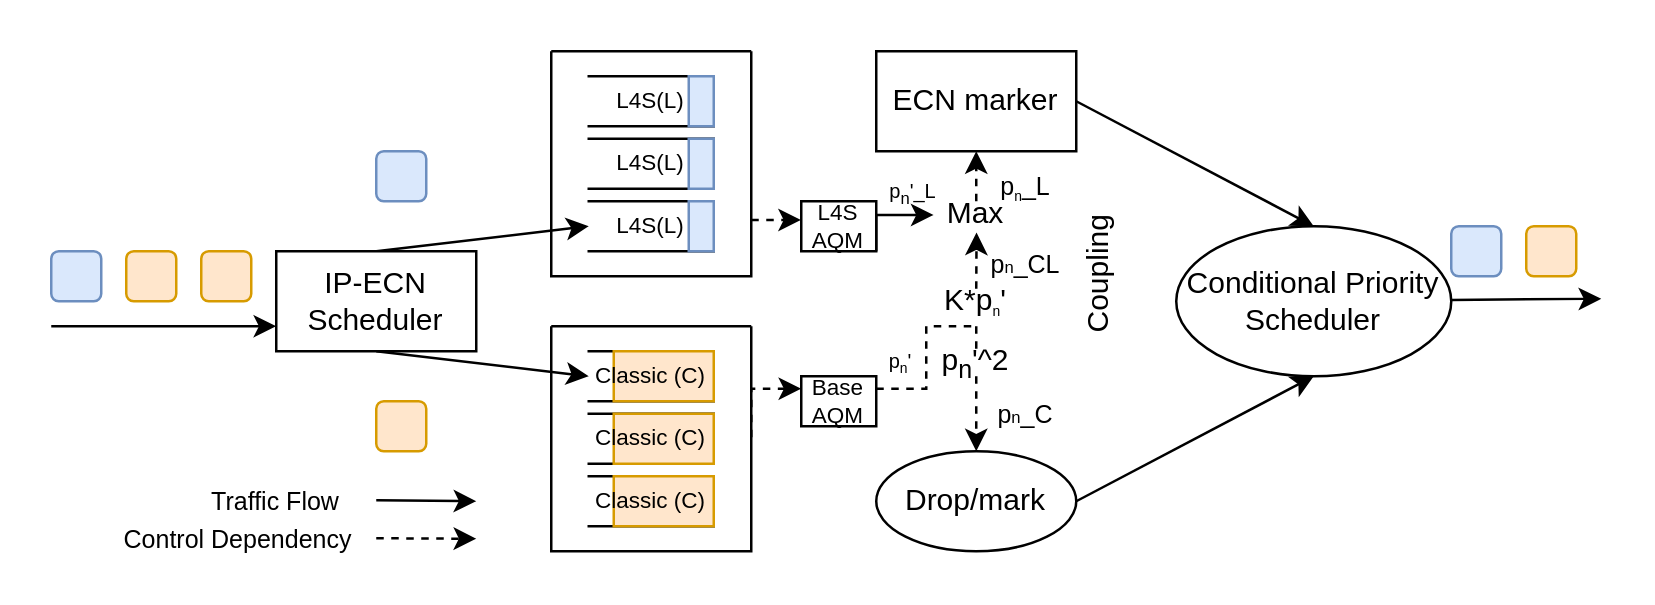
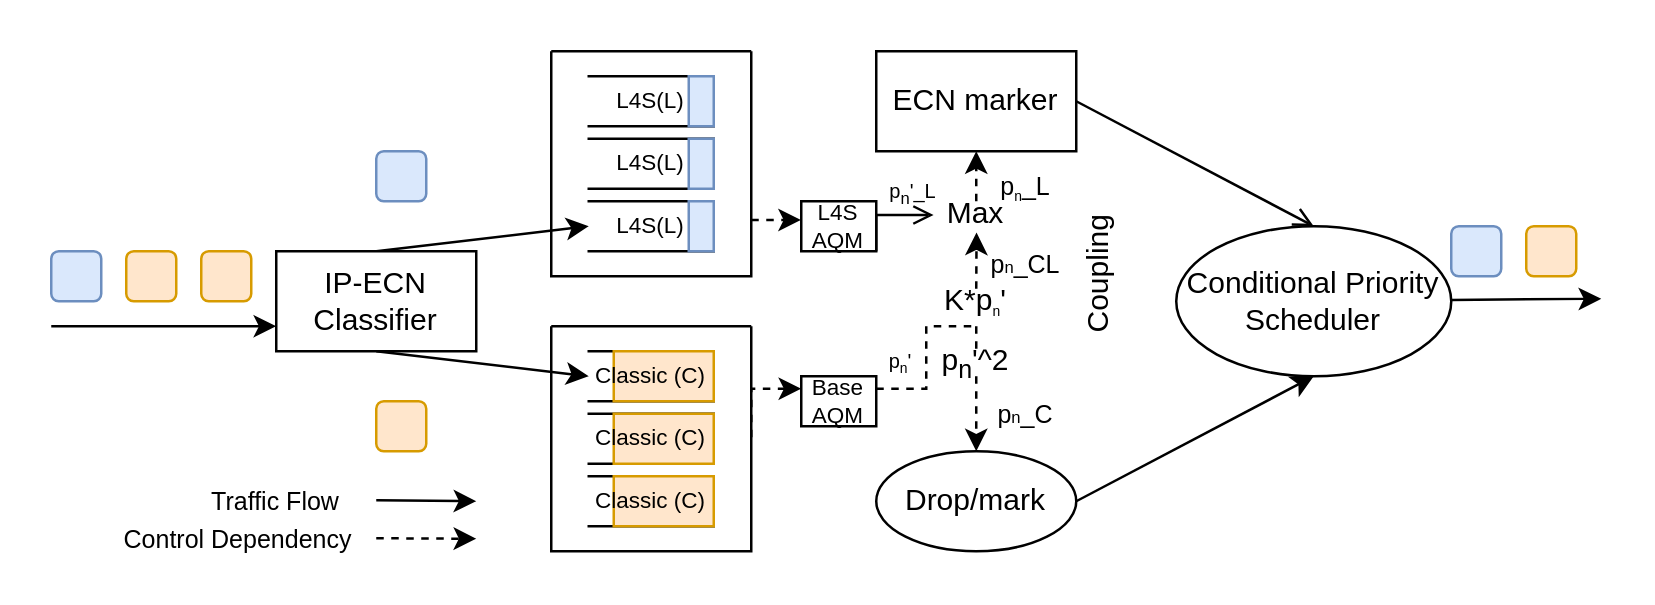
  <mxCell id="0" />
  <mxCell id="1" parent="0" />
  <mxCell id="2" style="rounded=0;orthogonalLoop=1;jettySize=auto;html=1;exitX=0.5;exitY=0;exitDx=0;exitDy=0;entryX=0.5;entryY=0;entryDx=0;entryDy=0;elbow=vertical;" edge="1" parent="1" source="4" target="9"><mxGeometry relative="1" as="geometry" /></mxCell>
  <mxCell id="3" style="rounded=0;orthogonalLoop=1;jettySize=auto;html=1;exitX=0.5;exitY=1;exitDx=0;exitDy=0;entryX=0.5;entryY=0;entryDx=0;entryDy=0;elbow=vertical;" edge="1" parent="1" source="4" target="10"><mxGeometry relative="1" as="geometry" /></mxCell>
- <mxCell id="4" value="IP-ECN Scheduler" style="rounded=0;whiteSpace=wrap;html=1;" vertex="1" parent="1"><mxGeometry x="110" y="100" width="80" height="40" as="geometry" /></mxCell>
+ <mxCell id="4" value="IP-ECN Classifier" style="rounded=0;whiteSpace=wrap;html=1;" vertex="1" parent="1"><mxGeometry x="110" y="100" width="80" height="40" as="geometry" /></mxCell>
  <mxCell id="5" value="" style="rounded=1;whiteSpace=wrap;html=1;direction=east;fillColor=#ffe6cc;strokeColor=#d79b00;" vertex="1" parent="1"><mxGeometry x="80" y="100" width="20" height="20" as="geometry" /></mxCell>
  <mxCell id="6" value="" style="rounded=1;whiteSpace=wrap;html=1;direction=east;fillColor=#ffe6cc;strokeColor=#d79b00;" vertex="1" parent="1"><mxGeometry x="50" y="100" width="20" height="20" as="geometry" /></mxCell>
  <mxCell id="7" value="" style="rounded=1;whiteSpace=wrap;html=1;direction=east;fillColor=#dae8fc;strokeColor=#6c8ebf;" vertex="1" parent="1"><mxGeometry x="20" y="100" width="20" height="20" as="geometry" /></mxCell>
  <mxCell id="8" value="" style="endArrow=classic;html=1;rounded=0;entryX=0;entryY=0.75;entryDx=0;entryDy=0;" edge="1" parent="1" target="4"><mxGeometry width="50" height="50" relative="1" as="geometry"><mxPoint x="20" y="130" as="sourcePoint" /><mxPoint x="10" y="130" as="targetPoint" /></mxGeometry></mxCell>
  <mxCell id="9" value="" style="shape=partialRectangle;whiteSpace=wrap;html=1;bottom=1;right=1;left=1;top=0;fillColor=none;routingCenterX=-0.5;direction=north;shadow=0;" vertex="1" parent="1"><mxGeometry x="235" y="80" width="50" height="20" as="geometry" /></mxCell>
  <mxCell id="10" value="" style="shape=partialRectangle;whiteSpace=wrap;html=1;bottom=1;right=1;left=1;top=0;fillColor=none;routingCenterX=-0.5;direction=north;shadow=0;" vertex="1" parent="1"><mxGeometry x="235" y="140" width="50" height="20" as="geometry" /></mxCell>
  <mxCell id="11" value="" style="rounded=0;whiteSpace=wrap;html=1;fillColor=#dae8fc;strokeColor=#6c8ebf;shadow=0;" vertex="1" parent="1"><mxGeometry x="275" y="80" width="10" height="20" as="geometry" /></mxCell>
  <mxCell id="12" value="" style="rounded=0;whiteSpace=wrap;html=1;fillColor=#ffe6cc;strokeColor=#d79b00;shadow=0;" vertex="1" parent="1"><mxGeometry x="245" y="140" width="40" height="20" as="geometry" /></mxCell>
  <mxCell id="13" value="L4S AQM" style="rounded=0;whiteSpace=wrap;html=1;fontSize=9;shadow=0;" vertex="1" parent="1"><mxGeometry x="320" y="80" width="30" height="20" as="geometry" /></mxCell>
- <mxCell id="14" style="rounded=0;orthogonalLoop=1;jettySize=auto;html=1;exitX=1;exitY=0.5;exitDx=0;exitDy=0;entryX=0.5;entryY=0;entryDx=0;entryDy=0;elbow=vertical;" edge="1" parent="1" source="15" target="32"><mxGeometry relative="1" as="geometry" /></mxCell>
+ <mxCell id="14" style="rounded=0;orthogonalLoop=1;jettySize=auto;html=1;exitX=1;exitY=0.5;exitDx=0;exitDy=0;entryX=0.5;entryY=0;entryDx=0;entryDy=0;elbow=vertical;endArrow=open;" edge="1" parent="1" source="15" target="32"><mxGeometry relative="1" as="geometry" /></mxCell>
  <mxCell id="15" value="ECN marker" style="rounded=0;whiteSpace=wrap;html=1;shadow=0;" vertex="1" parent="1"><mxGeometry x="350" y="20" width="80" height="40" as="geometry" /></mxCell>
  <mxCell id="16" style="rounded=0;orthogonalLoop=1;jettySize=auto;html=1;exitX=1;exitY=0.5;exitDx=0;exitDy=0;entryX=0.5;entryY=1;entryDx=0;entryDy=0;elbow=vertical;" edge="1" parent="1" source="17" target="32"><mxGeometry relative="1" as="geometry" /></mxCell>
  <mxCell id="17" value="Drop/mark" style="ellipse;whiteSpace=wrap;html=1;shadow=0;" vertex="1" parent="1"><mxGeometry x="350" y="180" width="80" height="40" as="geometry" /></mxCell>
  <mxCell id="18" style="edgeStyle=orthogonalEdgeStyle;rounded=0;orthogonalLoop=1;jettySize=auto;html=1;exitX=0.5;exitY=0;exitDx=0;exitDy=0;entryX=0.5;entryY=1;entryDx=0;entryDy=0;shadow=0;dashed=1;" edge="1" parent="1" source="19" target="15"><mxGeometry relative="1" as="geometry" /></mxCell>
  <mxCell id="19" value="Max" style="text;html=1;align=center;verticalAlign=middle;whiteSpace=wrap;rounded=0;shadow=0;" vertex="1" parent="1"><mxGeometry x="375" y="80" width="30" height="10" as="geometry" /></mxCell>
  <mxCell id="20" style="edgeStyle=orthogonalEdgeStyle;rounded=0;orthogonalLoop=1;jettySize=auto;html=1;entryX=0.5;entryY=0;entryDx=0;entryDy=0;endArrow=none;endFill=0;shadow=0;dashed=1;" edge="1" parent="1" target="22"><mxGeometry relative="1" as="geometry"><mxPoint x="390" y="130" as="sourcePoint" /><Array as="points"><mxPoint x="390" y="140" /><mxPoint x="390" y="140" /></Array></mxGeometry></mxCell>
  <mxCell id="21" value="K*p&lt;span style=&quot;font-size: 6.667px;&quot;&gt;&lt;sub&gt;n&lt;/sub&gt;&lt;/span&gt;'" style="text;html=1;align=center;verticalAlign=middle;whiteSpace=wrap;rounded=0;shadow=0;" vertex="1" parent="1"><mxGeometry x="375" y="115" width="30" height="10" as="geometry" /></mxCell>
  <mxCell id="22" value="p&lt;sub&gt;n&lt;/sub&gt;'^2" style="text;html=1;align=center;verticalAlign=middle;whiteSpace=wrap;rounded=0;shadow=0;" vertex="1" parent="1"><mxGeometry x="375" y="140" width="30" height="10" as="geometry" /></mxCell>
  <mxCell id="23" style="edgeStyle=orthogonalEdgeStyle;rounded=0;orthogonalLoop=1;jettySize=auto;html=1;exitX=0;exitY=0.25;exitDx=0;exitDy=0;endArrow=none;endFill=0;dashed=1;startArrow=classic;startFill=1;" edge="1" parent="1" source="24" target="58"><mxGeometry relative="1" as="geometry" /></mxCell>
  <mxCell id="24" value="Base AQM" style="rounded=0;whiteSpace=wrap;html=1;fontSize=9;shadow=0;" vertex="1" parent="1"><mxGeometry x="320" y="150" width="30" height="20" as="geometry" /></mxCell>
  <mxCell id="25" style="edgeStyle=orthogonalEdgeStyle;rounded=0;orthogonalLoop=1;jettySize=auto;html=1;exitX=0.5;exitY=0;exitDx=0;exitDy=0;entryX=0.504;entryY=1.251;entryDx=0;entryDy=0;entryPerimeter=0;shadow=0;dashed=1;" edge="1" parent="1" source="21" target="19"><mxGeometry relative="1" as="geometry" /></mxCell>
  <mxCell id="26" style="edgeStyle=orthogonalEdgeStyle;rounded=0;orthogonalLoop=1;jettySize=auto;html=1;exitX=0.5;exitY=1;exitDx=0;exitDy=0;entryX=0.5;entryY=0;entryDx=0;entryDy=0;shadow=0;dashed=1;" edge="1" parent="1" source="22" target="17"><mxGeometry relative="1" as="geometry" /></mxCell>
  <mxCell id="27" value="&lt;font style=&quot;font-size: 8px;&quot;&gt;p&lt;sub&gt;n&lt;/sub&gt;'_L&lt;/font&gt;" style="text;html=1;align=center;verticalAlign=middle;whiteSpace=wrap;rounded=0;shadow=0;" vertex="1" parent="1"><mxGeometry x="355" y="70" width="20" height="10" as="geometry" /></mxCell>
  <mxCell id="28" value="&lt;font style=&quot;font-size: 8px;&quot;&gt;p&lt;span style=&quot;font-size: 6.667px;&quot;&gt;&lt;sub&gt;n&lt;/sub&gt;&lt;/span&gt;'&lt;/font&gt;" style="text;html=1;align=center;verticalAlign=middle;whiteSpace=wrap;rounded=0;shadow=0;" vertex="1" parent="1"><mxGeometry x="350" y="137.5" width="20" height="10" as="geometry" /></mxCell>
  <mxCell id="29" value="&lt;font style=&quot;font-size: 10px;&quot;&gt;p&lt;span style=&quot;font-size: 6.667px;&quot;&gt;&lt;sub&gt;n&lt;/sub&gt;&lt;/span&gt;_L&lt;/font&gt;" style="text;html=1;align=center;verticalAlign=middle;whiteSpace=wrap;rounded=0;fontSize=10;shadow=0;" vertex="1" parent="1"><mxGeometry x="400" y="70" width="20" height="10" as="geometry" /></mxCell>
  <mxCell id="30" value="&lt;font style=&quot;font-size: 10px;&quot;&gt;p&lt;span style=&quot;font-size: 6.667px;&quot;&gt;n&lt;/span&gt;_CL&lt;/font&gt;" style="text;html=1;align=center;verticalAlign=middle;whiteSpace=wrap;rounded=0;fontSize=10;shadow=0;" vertex="1" parent="1"><mxGeometry x="400" y="100" width="20" height="10" as="geometry" /></mxCell>
  <mxCell id="31" value="&lt;font style=&quot;font-size: 10px;&quot;&gt;p&lt;span style=&quot;font-size: 6.667px;&quot;&gt;n&lt;/span&gt;_C&lt;/font&gt;" style="text;html=1;align=center;verticalAlign=middle;whiteSpace=wrap;rounded=0;fontSize=10;shadow=0;" vertex="1" parent="1"><mxGeometry x="400" y="160" width="20" height="10" as="geometry" /></mxCell>
  <mxCell id="32" value="Conditional Priority Scheduler" style="ellipse;whiteSpace=wrap;html=1;" vertex="1" parent="1"><mxGeometry x="470" y="90" width="110" height="60" as="geometry" /></mxCell>
  <mxCell id="33" value="" style="rounded=1;whiteSpace=wrap;html=1;direction=east;fillColor=#ffe6cc;strokeColor=#d79b00;" vertex="1" parent="1"><mxGeometry x="610" y="90" width="20" height="20" as="geometry" /></mxCell>
  <mxCell id="34" value="" style="rounded=1;whiteSpace=wrap;html=1;direction=east;fillColor=#dae8fc;strokeColor=#6c8ebf;" vertex="1" parent="1"><mxGeometry x="580" y="90" width="20" height="20" as="geometry" /></mxCell>
  <mxCell id="35" value="" style="endArrow=classic;html=1;rounded=0;" edge="1" parent="1"><mxGeometry width="50" height="50" relative="1" as="geometry"><mxPoint x="580" y="119.46" as="sourcePoint" /><mxPoint x="640" y="119" as="targetPoint" /></mxGeometry></mxCell>
  <mxCell id="36" value="" style="rounded=1;whiteSpace=wrap;html=1;direction=east;fillColor=#ffe6cc;strokeColor=#d79b00;" vertex="1" parent="1"><mxGeometry x="150" y="160" width="20" height="20" as="geometry" /></mxCell>
  <mxCell id="37" value="" style="rounded=1;whiteSpace=wrap;html=1;direction=east;fillColor=#dae8fc;strokeColor=#6c8ebf;" vertex="1" parent="1"><mxGeometry x="150" y="60" width="20" height="20" as="geometry" /></mxCell>
  <mxCell id="38" value="Coupling" style="text;html=1;align=center;verticalAlign=middle;whiteSpace=wrap;rounded=0;direction=east;textDirection=vertical-rl;rotation=-180;" vertex="1" parent="1"><mxGeometry x="430" y="72.5" width="20" height="75" as="geometry" /></mxCell>
  <mxCell id="39" value="Traffic Flow" style="text;html=1;align=center;verticalAlign=middle;whiteSpace=wrap;rounded=0;fontSize=10;" vertex="1" parent="1"><mxGeometry x="70" y="195" width="80" height="10" as="geometry" /></mxCell>
  <mxCell id="40" value="Control Dependency" style="text;html=1;align=center;verticalAlign=middle;whiteSpace=wrap;rounded=0;fontSize=10;" vertex="1" parent="1"><mxGeometry x="40" y="210" width="110" height="10" as="geometry" /></mxCell>
  <mxCell id="41" value="" style="endArrow=classic;html=1;rounded=0;" edge="1" parent="1"><mxGeometry width="50" height="50" relative="1" as="geometry"><mxPoint x="150" y="199.58" as="sourcePoint" /><mxPoint x="190" y="200" as="targetPoint" /></mxGeometry></mxCell>
  <mxCell id="42" value="" style="endArrow=classic;html=1;rounded=0;dashed=1;" edge="1" parent="1"><mxGeometry width="50" height="50" relative="1" as="geometry"><mxPoint x="150" y="214.79" as="sourcePoint" /><mxPoint x="190" y="215" as="targetPoint" /></mxGeometry></mxCell>
  <mxCell id="43" value="" style="shape=partialRectangle;whiteSpace=wrap;html=1;bottom=1;right=1;left=1;top=0;fillColor=none;routingCenterX=-0.5;direction=north;shadow=0;" vertex="1" parent="1"><mxGeometry x="235" y="165" width="50" height="20" as="geometry" /></mxCell>
  <mxCell id="44" value="" style="rounded=0;whiteSpace=wrap;html=1;fillColor=#ffe6cc;strokeColor=#d79b00;shadow=0;" vertex="1" parent="1"><mxGeometry x="245" y="165" width="40" height="20" as="geometry" /></mxCell>
  <mxCell id="45" value="" style="shape=partialRectangle;whiteSpace=wrap;html=1;bottom=1;right=1;left=1;top=0;fillColor=none;routingCenterX=-0.5;direction=north;shadow=0;" vertex="1" parent="1"><mxGeometry x="235" y="190" width="50" height="20" as="geometry" /></mxCell>
  <mxCell id="46" value="" style="rounded=0;whiteSpace=wrap;html=1;fillColor=#ffe6cc;strokeColor=#d79b00;shadow=0;" vertex="1" parent="1"><mxGeometry x="245" y="190" width="40" height="20" as="geometry" /></mxCell>
  <mxCell id="47" value="" style="shape=partialRectangle;whiteSpace=wrap;html=1;bottom=1;right=1;left=1;top=0;fillColor=none;routingCenterX=-0.5;direction=north;shadow=0;" vertex="1" parent="1"><mxGeometry x="235" y="55" width="50" height="20" as="geometry" /></mxCell>
  <mxCell id="48" value="" style="rounded=0;whiteSpace=wrap;html=1;fillColor=#dae8fc;strokeColor=#6c8ebf;shadow=0;" vertex="1" parent="1"><mxGeometry x="275" y="55" width="10" height="20" as="geometry" /></mxCell>
  <mxCell id="49" value="L4S(L)" style="text;html=1;align=center;verticalAlign=middle;whiteSpace=wrap;rounded=0;fontSize=9;" vertex="1" parent="1"><mxGeometry x="235" y="55" width="50" height="20" as="geometry" /></mxCell>
  <mxCell id="50" value="L4S(L)" style="text;html=1;align=center;verticalAlign=middle;whiteSpace=wrap;rounded=0;fontSize=9;" vertex="1" parent="1"><mxGeometry x="235" y="80" width="50" height="20" as="geometry" /></mxCell>
  <mxCell id="51" value="&lt;span style=&quot;font-size: 9px;&quot;&gt;Classic (C)&lt;/span&gt;" style="text;html=1;align=center;verticalAlign=middle;whiteSpace=wrap;rounded=0;fontSize=9;" vertex="1" parent="1"><mxGeometry x="235" y="140" width="50" height="20" as="geometry" /></mxCell>
  <mxCell id="52" value="&lt;span style=&quot;font-size: 9px;&quot;&gt;Classic (C)&lt;/span&gt;" style="text;html=1;align=center;verticalAlign=middle;whiteSpace=wrap;rounded=0;fontSize=9;" vertex="1" parent="1"><mxGeometry x="235" y="165" width="50" height="20" as="geometry" /></mxCell>
  <mxCell id="53" value="&lt;span style=&quot;font-size: 9px;&quot;&gt;Classic (C)&lt;/span&gt;" style="text;html=1;align=center;verticalAlign=middle;whiteSpace=wrap;rounded=0;fontSize=9;" vertex="1" parent="1"><mxGeometry x="235" y="190" width="50" height="20" as="geometry" /></mxCell>
  <mxCell id="54" value="" style="shape=partialRectangle;whiteSpace=wrap;html=1;bottom=1;right=1;left=1;top=0;fillColor=none;routingCenterX=-0.5;direction=north;shadow=0;" vertex="1" parent="1"><mxGeometry x="235" y="30" width="50" height="20" as="geometry" /></mxCell>
  <mxCell id="55" value="" style="rounded=0;whiteSpace=wrap;html=1;fillColor=#dae8fc;strokeColor=#6c8ebf;shadow=0;" vertex="1" parent="1"><mxGeometry x="275" y="30" width="10" height="20" as="geometry" /></mxCell>
  <mxCell id="56" value="L4S(L)" style="text;html=1;align=center;verticalAlign=middle;whiteSpace=wrap;rounded=0;fontSize=9;" vertex="1" parent="1"><mxGeometry x="235" y="30" width="50" height="20" as="geometry" /></mxCell>
  <mxCell id="57" value="" style="swimlane;startSize=0;" vertex="1" parent="1"><mxGeometry x="220" y="20" width="80" height="90" as="geometry" /></mxCell>
  <mxCell id="58" value="" style="swimlane;startSize=0;" vertex="1" parent="1"><mxGeometry x="220" y="130" width="80" height="90" as="geometry" /></mxCell>
  <mxCell id="59" style="edgeStyle=orthogonalEdgeStyle;rounded=0;orthogonalLoop=1;jettySize=auto;html=1;exitX=1;exitY=0.75;exitDx=0;exitDy=0;entryX=-0.005;entryY=0.424;entryDx=0;entryDy=0;entryPerimeter=0;dashed=1;" edge="1" parent="1" source="57" target="13"><mxGeometry relative="1" as="geometry" /></mxCell>
- <mxCell id="60" style="edgeStyle=orthogonalEdgeStyle;rounded=0;orthogonalLoop=1;jettySize=auto;html=1;exitX=1;exitY=1;exitDx=0;exitDy=0;entryX=-0.069;entryY=0.55;entryDx=0;entryDy=0;entryPerimeter=0;" edge="1" parent="1" source="13" target="19"><mxGeometry relative="1" as="geometry"><Array as="points"><mxPoint x="350" y="86" /><mxPoint x="372" y="86" /></Array></mxGeometry></mxCell>
+ <mxCell id="60" style="edgeStyle=orthogonalEdgeStyle;rounded=0;orthogonalLoop=1;jettySize=auto;html=1;exitX=1;exitY=1;exitDx=0;exitDy=0;entryX=-0.069;entryY=0.55;entryDx=0;entryDy=0;entryPerimeter=0;endArrow=open;" edge="1" parent="1" source="13" target="19"><mxGeometry relative="1" as="geometry"><Array as="points"><mxPoint x="350" y="86" /><mxPoint x="372" y="86" /></Array></mxGeometry></mxCell>
  <mxCell id="61" value="" style="endArrow=none;html=1;rounded=0;exitX=1;exitY=0.25;exitDx=0;exitDy=0;dashed=1;" edge="1" parent="1" source="24"><mxGeometry width="50" height="50" relative="1" as="geometry"><mxPoint x="330" y="150" as="sourcePoint" /><mxPoint x="390" y="130" as="targetPoint" /><Array as="points"><mxPoint x="370" y="155" /><mxPoint x="370" y="130" /></Array></mxGeometry></mxCell>
